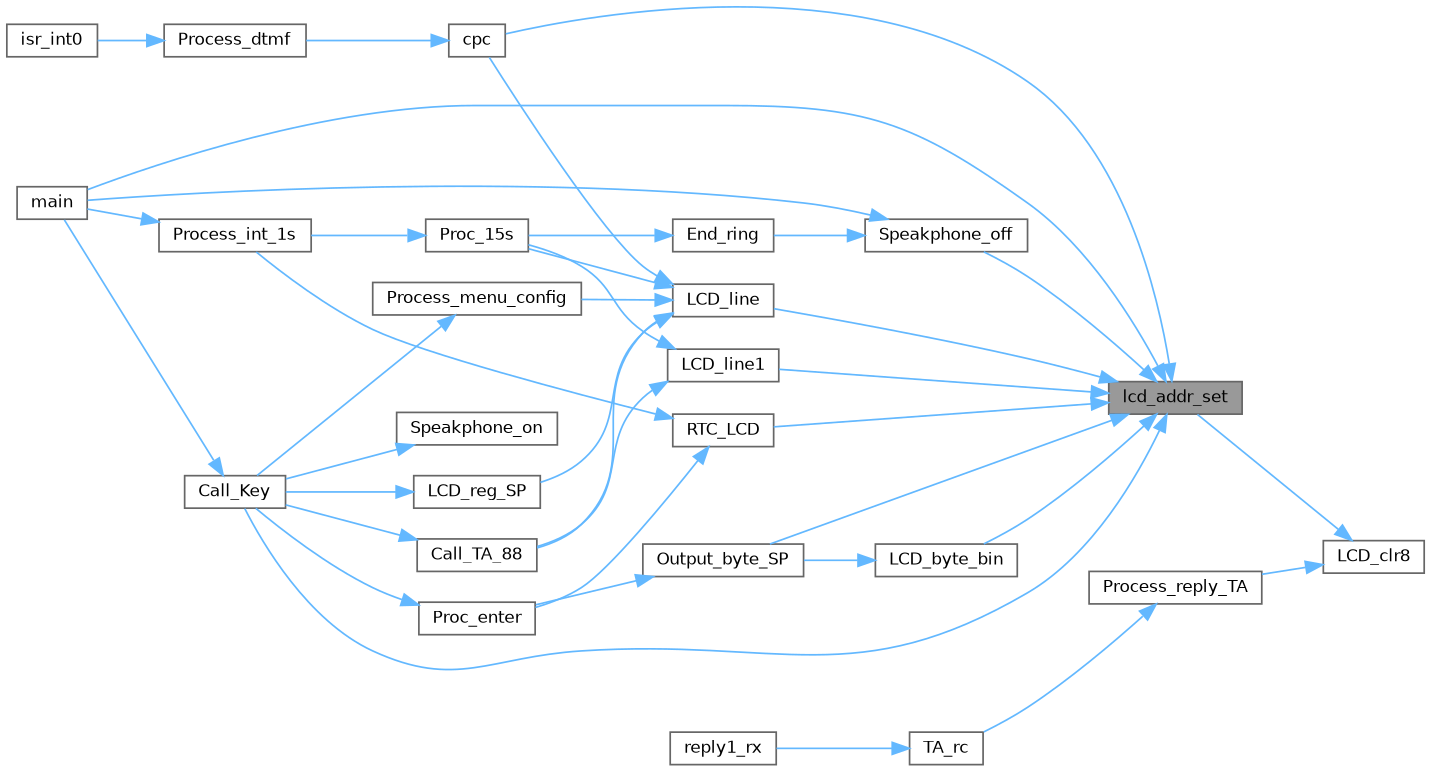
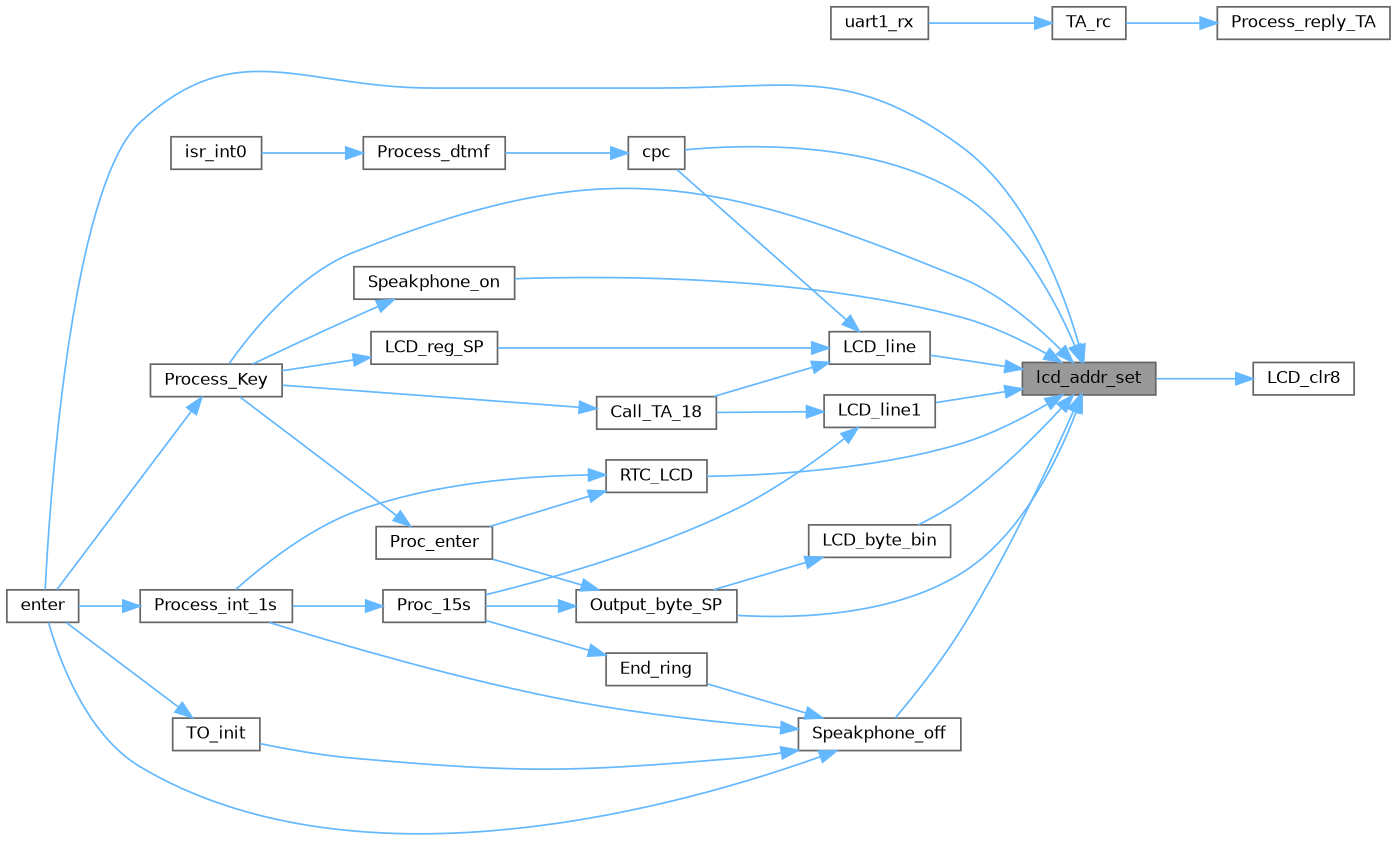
  digraph {
    rankdir=RL
    node [color=grey40 fillcolor=white fontname=Helvetica fontsize=10 shape=box style=filled]
    edge [color=steelblue1 dir=back fontname=Helvetica fontsize=10 labelfontname=Helvetica labelfontsize=10 style=solid]
    n1 [color=gray40 fillcolor=grey60 fontcolor=black height=0.2 label=lcd_addr_set width=0.4]
    n2 [height=0.2 label=cpc width=0.4]
    n3 [height=0.2 label=LCD_byte_bin width=0.4]
    n4 [height=0.2 label=Output_byte_SP width=0.4]
-   n5 [height=0.2 label=Call_Key width=0.4]
-   n6 [height=0.2 label=main width=0.4]
+   n5 [height=0.2 label=Process_Key width=0.4]
+   n6 [height=0.2 label=enter width=0.4]
    n7 [height=0.2 label=LCD_line width=0.4]
    n8 [height=0.2 label=LCD_line1 width=0.4]
    n9 [height=0.2 label=RTC_LCD width=0.4]
    n10 [height=0.2 label=Speakphone_off width=0.4]
    n11 [height=0.2 label=Speakphone_on width=0.4]
    n12 [height=0.2 label=Process_dtmf width=0.4]
    n13 [height=0.2 label=Proc_enter width=0.4]
    n14 [height=0.2 label=LCD_clr8 width=0.4]
    n15 [height=0.2 label=Process_reply_TA width=0.4]
-   n16 [height=0.2 label=Call_TA_88 width=0.4]
+   n16 [height=0.2 label=Call_TA_18 width=0.4]
    n17 [height=0.2 label=LCD_reg_SP width=0.4]
    n18 [height=0.2 label=Proc_15s width=0.4]
-   n19 [height=0.2 label=Process_menu_config width=0.4]
    n20 [height=0.2 label=Process_int_1s width=0.4]
    n21 [height=0.2 label=End_ring width=0.4]
+   n22 [height=0.2 label=TO_init width=0.4]
    n23 [height=0.2 label=isr_int0 width=0.4]
    n24 [height=0.2 label=TA_rc width=0.4]
-   n25 [height=0.2 label=reply1_rx width=0.4]
+   n25 [height=0.2 label=uart1_rx width=0.4]
    n1 -> n2
    n1 -> n3
    n1 -> n4
    n1 -> n5
    n1 -> n6
    n1 -> n7
    n1 -> n8
    n1 -> n9
    n1 -> n10
+   n1 -> n11
    n2 -> n12
    n3 -> n4
    n4 -> n13
    n5 -> n6
    n7 -> n2
    n7 -> n16
    n7 -> n17
-   n7 -> n18
-   n7 -> n19
+   n4 -> n18
    n8 -> n16
    n8 -> n18
    n9 -> n13
    n9 -> n20
    n10 -> n6
+   n10 -> n20
    n10 -> n21
+   n10 -> n22
    n11 -> n5
    n12 -> n23
    n13 -> n5
    n14 -> n1
-   n14 -> n15
    n15 -> n24
    n16 -> n5
    n17 -> n5
    n18 -> n20
-   n19 -> n5
    n20 -> n6
    n21 -> n18
+   n22 -> n6
    n24 -> n25
  }
